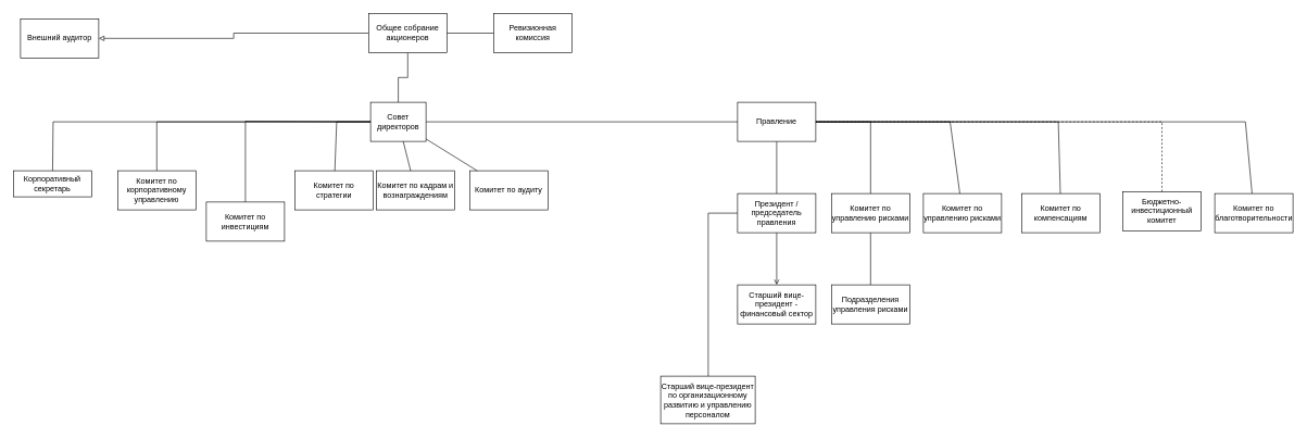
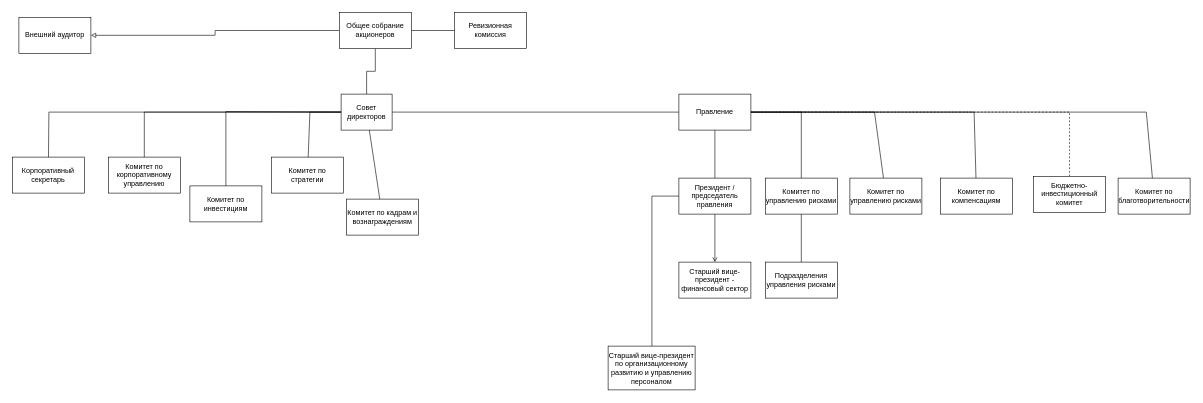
  <mxCell id="0" />
  <mxCell id="1" parent="0" />
  <mxCell id="2" value="" style="edgeStyle=orthogonalEdgeStyle;rounded=0;orthogonalLoop=1;jettySize=auto;html=1;strokeColor=default;endArrow=none;endFill=0;" edge="1" parent="1" source="5" target="8"><mxGeometry relative="1" as="geometry" /></mxCell>
  <mxCell id="3" value="" style="edgeStyle=orthogonalEdgeStyle;rounded=0;orthogonalLoop=1;jettySize=auto;html=1;endArrow=block;endFill=0;strokeColor=default;" edge="1" parent="1" source="5" target="12"><mxGeometry relative="1" as="geometry" /></mxCell>
  <mxCell id="4" value="" style="edgeStyle=orthogonalEdgeStyle;rounded=0;orthogonalLoop=1;jettySize=auto;html=1;endArrow=none;endFill=0;strokeColor=default;" edge="1" parent="1" source="5" target="13"><mxGeometry relative="1" as="geometry" /></mxCell>
  <mxCell id="5" value="Общее собрание акционеров" style="rounded=0;whiteSpace=wrap;html=1;" vertex="1" parent="1"><mxGeometry x="565" y="20" width="120" height="60" as="geometry" /></mxCell>
  <mxCell id="6" value="" style="edgeStyle=orthogonalEdgeStyle;rounded=0;orthogonalLoop=1;jettySize=auto;html=1;endArrow=none;endFill=0;strokeColor=default;" edge="1" parent="1" source="8" target="9"><mxGeometry relative="1" as="geometry" /></mxCell>
  <mxCell id="7" value="" style="edgeStyle=orthogonalEdgeStyle;rounded=0;orthogonalLoop=1;jettySize=auto;html=1;endArrow=none;endFill=0;strokeColor=default;" edge="1" parent="1" source="8" target="16"><mxGeometry relative="1" as="geometry" /></mxCell>
  <mxCell id="8" value="Совет директоров" style="whiteSpace=wrap;html=1;rounded=0;" vertex="1" parent="1"><mxGeometry x="568" y="156" width="85" height="60" as="geometry" /></mxCell>
  <mxCell id="9" value="Комитет по корпоративному управлению" style="whiteSpace=wrap;html=1;rounded=0;" vertex="1" parent="1"><mxGeometry x="180" y="261" width="120" height="60" as="geometry" /></mxCell>
  <mxCell id="10" value="Комитет по инвестициям" style="whiteSpace=wrap;html=1;rounded=0;" vertex="1" parent="1"><mxGeometry x="316" y="309" width="120" height="60" as="geometry" /></mxCell>
  <mxCell id="11" value="" style="endArrow=none;html=1;rounded=0;strokeColor=default;" edge="1" parent="1" source="10" target="8"><mxGeometry width="50" height="50" relative="1" as="geometry"><mxPoint x="718" y="365" as="sourcePoint" /><mxPoint x="465" y="188" as="targetPoint" /><Array as="points"><mxPoint x="376" y="185" /></Array></mxGeometry></mxCell>
  <mxCell id="12" value="Внешний аудитор" style="rounded=0;whiteSpace=wrap;html=1;" vertex="1" parent="1"><mxGeometry x="31" y="28" width="120" height="60" as="geometry" /></mxCell>
  <mxCell id="13" value="Ревизионная комиссия" style="rounded=0;whiteSpace=wrap;html=1;" vertex="1" parent="1"><mxGeometry x="757" y="20" width="120" height="60" as="geometry" /></mxCell>
  <mxCell id="14" value="" style="edgeStyle=orthogonalEdgeStyle;rounded=0;orthogonalLoop=1;jettySize=auto;html=1;endArrow=none;endFill=0;strokeColor=default;" edge="1" parent="1" source="16" target="25"><mxGeometry relative="1" as="geometry" /></mxCell>
  <mxCell id="15" value="" style="edgeStyle=orthogonalEdgeStyle;rounded=0;orthogonalLoop=1;jettySize=auto;html=1;endArrow=none;endFill=0;strokeColor=default;" edge="1" parent="1" source="16" target="27"><mxGeometry relative="1" as="geometry" /></mxCell>
  <mxCell id="16" value="Правление" style="whiteSpace=wrap;html=1;rounded=0;" vertex="1" parent="1"><mxGeometry x="1131" y="156" width="120" height="60" as="geometry" /></mxCell>
  <mxCell id="17" value="Комитет по стратегии" style="whiteSpace=wrap;html=1;rounded=0;" vertex="1" parent="1"><mxGeometry x="452" y="261" width="120" height="60" as="geometry" /></mxCell>
- <mxCell id="18" value="Комитет по кадрам и вознаграждениям" style="whiteSpace=wrap;html=1;rounded=0;" vertex="1" parent="1"><mxGeometry x="577" y="261" width="120" height="60" as="geometry" /></mxCell>
- <mxCell id="19" value="Комитет по аудиту" style="whiteSpace=wrap;html=1;rounded=0;" vertex="1" parent="1"><mxGeometry x="720" y="261" width="120" height="60" as="geometry" /></mxCell>
+ <mxCell id="18" value="Комитет по кадрам и вознаграждениям" style="whiteSpace=wrap;html=1;rounded=0;" vertex="1" parent="1"><mxGeometry x="577" y="331" width="120" height="60" as="geometry" /></mxCell>
  <mxCell id="20" value="" style="endArrow=none;html=1;rounded=0;strokeColor=default;" edge="1" parent="1" source="17" target="8"><mxGeometry width="50" height="50" relative="1" as="geometry"><mxPoint x="616" y="353" as="sourcePoint" /><mxPoint x="666" y="303" as="targetPoint" /><Array as="points"><mxPoint x="516" y="186" /></Array></mxGeometry></mxCell>
  <mxCell id="21" value="" style="endArrow=none;html=1;rounded=0;strokeColor=default;" edge="1" parent="1" source="18" target="8"><mxGeometry width="50" height="50" relative="1" as="geometry"><mxPoint x="718" y="411" as="sourcePoint" /><mxPoint x="768" y="361" as="targetPoint" /></mxGeometry></mxCell>
- <mxCell id="22" value="" style="endArrow=none;html=1;rounded=0;strokeColor=default;" edge="1" parent="1" source="19" target="8"><mxGeometry width="50" height="50" relative="1" as="geometry"><mxPoint x="758" y="389" as="sourcePoint" /><mxPoint x="808" y="339" as="targetPoint" /></mxGeometry></mxCell>
  <mxCell id="23" value="" style="edgeStyle=orthogonalEdgeStyle;rounded=0;orthogonalLoop=1;jettySize=auto;html=1;endArrow=open;endFill=0;strokeColor=default;" edge="1" parent="1" source="25" target="39"><mxGeometry relative="1" as="geometry" /></mxCell>
  <mxCell id="24" style="edgeStyle=orthogonalEdgeStyle;rounded=0;orthogonalLoop=1;jettySize=auto;html=1;endArrow=none;endFill=0;strokeColor=default;" edge="1" parent="1" source="25" target="40"><mxGeometry relative="1" as="geometry"><mxPoint x="1108.353" y="629.059" as="targetPoint" /><Array as="points"><mxPoint x="1086" y="326" /></Array></mxGeometry></mxCell>
  <mxCell id="25" value="Президент / председатель правления" style="whiteSpace=wrap;html=1;rounded=0;" vertex="1" parent="1"><mxGeometry x="1131" y="296" width="120" height="60" as="geometry" /></mxCell>
  <mxCell id="26" value="" style="edgeStyle=orthogonalEdgeStyle;rounded=0;orthogonalLoop=1;jettySize=auto;html=1;endArrow=none;endFill=0;strokeColor=default;" edge="1" parent="1" source="27" target="36"><mxGeometry relative="1" as="geometry" /></mxCell>
  <mxCell id="27" value="Комитет по управлению рисками" style="whiteSpace=wrap;html=1;rounded=0;" vertex="1" parent="1"><mxGeometry x="1275" y="296" width="120" height="60" as="geometry" /></mxCell>
  <mxCell id="28" value="Комитет по управлению рисками" style="whiteSpace=wrap;html=1;rounded=0;" vertex="1" parent="1"><mxGeometry x="1416" y="296" width="120" height="60" as="geometry" /></mxCell>
  <mxCell id="29" value="" style="endArrow=none;html=1;rounded=0;strokeColor=default;" edge="1" parent="1" source="28" target="16"><mxGeometry width="50" height="50" relative="1" as="geometry"><mxPoint x="914" y="383" as="sourcePoint" /><mxPoint x="964" y="333" as="targetPoint" /><Array as="points"><mxPoint x="1457" y="186" /></Array></mxGeometry></mxCell>
  <mxCell id="30" value="Комитет по компенсациям" style="whiteSpace=wrap;html=1;rounded=0;" vertex="1" parent="1"><mxGeometry x="1567" y="296" width="120" height="60" as="geometry" /></mxCell>
  <mxCell id="31" value="Бюджетно-инвестиционный комитет" style="whiteSpace=wrap;html=1;rounded=0;" vertex="1" parent="1"><mxGeometry x="1722" y="293" width="120" height="60" as="geometry" /></mxCell>
  <mxCell id="32" value="Комитет по благотворительности" style="whiteSpace=wrap;html=1;rounded=0;" vertex="1" parent="1"><mxGeometry x="1863" y="296" width="120" height="60" as="geometry" /></mxCell>
  <mxCell id="33" value="" style="endArrow=none;html=1;rounded=0;strokeColor=default;" edge="1" parent="1" source="30" target="16"><mxGeometry width="50" height="50" relative="1" as="geometry"><mxPoint x="1453" y="306" as="sourcePoint" /><mxPoint x="1503" y="256" as="targetPoint" /><Array as="points"><mxPoint x="1623" y="186" /></Array></mxGeometry></mxCell>
  <mxCell id="34" value="" style="endArrow=none;html=1;rounded=0;strokeColor=default;dashed=1;" edge="1" parent="1" source="31" target="16"><mxGeometry width="50" height="50" relative="1" as="geometry"><mxPoint x="1748" y="297" as="sourcePoint" /><mxPoint x="1798" y="247" as="targetPoint" /><Array as="points"><mxPoint x="1782" y="186" /></Array></mxGeometry></mxCell>
  <mxCell id="35" value="" style="endArrow=none;html=1;rounded=0;strokeColor=default;" edge="1" parent="1" source="32" target="16"><mxGeometry width="50" height="50" relative="1" as="geometry"><mxPoint x="1899" y="267" as="sourcePoint" /><mxPoint x="1949" y="217" as="targetPoint" /><Array as="points"><mxPoint x="1910" y="186" /></Array></mxGeometry></mxCell>
  <mxCell id="36" value="Подразделения управления рисками" style="whiteSpace=wrap;html=1;rounded=0;" vertex="1" parent="1"><mxGeometry x="1275" y="436" width="120" height="60" as="geometry" /></mxCell>
- <mxCell id="37" value="Корпоративный секретарь" style="whiteSpace=wrap;html=1;rounded=0;" vertex="1" parent="1"><mxGeometry x="20" y="261" width="120" height="40" as="geometry" /></mxCell>
+ <mxCell id="37" value="Корпоративный секретарь" style="whiteSpace=wrap;html=1;rounded=0;" vertex="1" parent="1"><mxGeometry x="20" y="261" width="120" height="60" as="geometry" /></mxCell>
  <mxCell id="38" value="" style="endArrow=none;html=1;rounded=0;strokeColor=default;" edge="1" parent="1" source="37" target="8"><mxGeometry width="50" height="50" relative="1" as="geometry"><mxPoint x="166" y="233" as="sourcePoint" /><mxPoint x="216" y="183" as="targetPoint" /><Array as="points"><mxPoint x="81" y="186" /></Array></mxGeometry></mxCell>
  <mxCell id="39" value="Старший вице-президент - финансовый сектор" style="whiteSpace=wrap;html=1;rounded=0;" vertex="1" parent="1"><mxGeometry x="1131" y="436" width="120" height="60" as="geometry" /></mxCell>
  <mxCell id="40" value="Старший вице-президент по организационному развитию и управлению персоналом" style="rounded=0;whiteSpace=wrap;html=1;" vertex="1" parent="1"><mxGeometry x="1013" y="576" width="145" height="73" as="geometry" /></mxCell>
